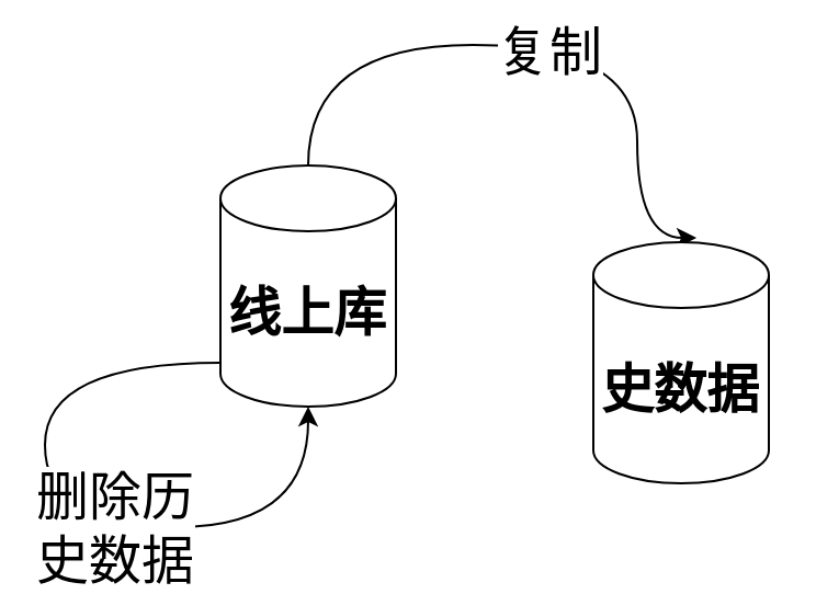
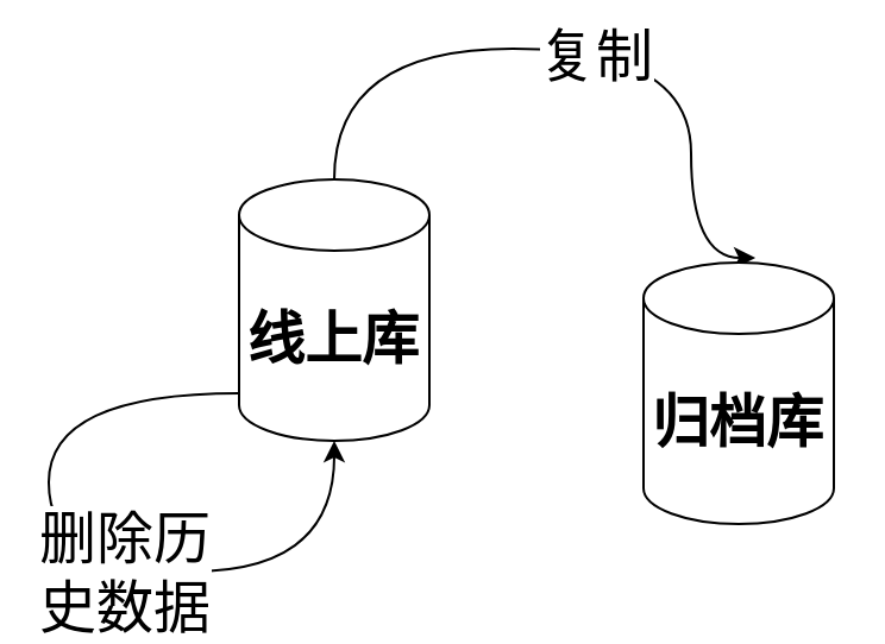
  <mxCell id="0" />
  <mxCell id="1" parent="0" />
  <mxCell id="2" style="edgeStyle=orthogonalEdgeStyle;rounded=0;orthogonalLoop=1;jettySize=auto;html=1;entryX=0.588;entryY=-0.018;entryDx=0;entryDy=0;entryPerimeter=0;fontSize=24;curved=1;exitX=0.5;exitY=0;exitDx=0;exitDy=0;exitPerimeter=0;" edge="1" parent="1" source="4" target="5"><mxGeometry relative="1" as="geometry"><Array as="points"><mxPoint x="140" y="20" /><mxPoint x="290" y="20" /><mxPoint x="290" y="108" /></Array></mxGeometry></mxCell>
  <mxCell id="3" value="复制" style="edgeLabel;html=1;align=center;verticalAlign=middle;resizable=0;points=[];fontSize=24;" vertex="1" connectable="0" parent="2"><mxGeometry x="0.023" y="-3" relative="1" as="geometry"><mxPoint as="offset" /></mxGeometry></mxCell>
  <mxCell id="4" value="&lt;b&gt;&lt;font style=&quot;font-size: 24px&quot;&gt;线上库&lt;/font&gt;&lt;/b&gt;" style="shape=cylinder3;whiteSpace=wrap;html=1;boundedLbl=1;backgroundOutline=1;size=15;" vertex="1" parent="1"><mxGeometry x="100" y="75" width="80" height="110" as="geometry" /></mxCell>
- <mxCell id="5" value="&lt;b&gt;&lt;font style=&quot;font-size: 24px&quot;&gt;史数据&lt;/font&gt;&lt;/b&gt;" style="shape=cylinder3;whiteSpace=wrap;html=1;boundedLbl=1;backgroundOutline=1;size=15;" vertex="1" parent="1"><mxGeometry x="270" y="110" width="80" height="110" as="geometry" /></mxCell>
+ <mxCell id="5" value="&lt;b&gt;&lt;font style=&quot;font-size: 24px&quot;&gt;归档库&lt;/font&gt;&lt;/b&gt;" style="shape=cylinder3;whiteSpace=wrap;html=1;boundedLbl=1;backgroundOutline=1;size=15;" vertex="1" parent="1"><mxGeometry x="270" y="110" width="80" height="110" as="geometry" /></mxCell>
  <mxCell id="6" style="edgeStyle=orthogonalEdgeStyle;curved=1;rounded=0;orthogonalLoop=1;jettySize=auto;html=1;entryX=0.5;entryY=1;entryDx=0;entryDy=0;entryPerimeter=0;fontSize=24;" edge="1" parent="1" source="4" target="4"><mxGeometry relative="1" as="geometry"><Array as="points"><mxPoint x="20" y="165" /><mxPoint x="20" y="240" /><mxPoint x="140" y="240" /></Array></mxGeometry></mxCell>
  <mxCell id="7" value="删除历&lt;br&gt;史数据" style="edgeLabel;html=1;align=center;verticalAlign=middle;resizable=0;points=[];fontSize=24;" vertex="1" connectable="0" parent="6"><mxGeometry x="0.129" relative="1" as="geometry"><mxPoint as="offset" /></mxGeometry></mxCell>
